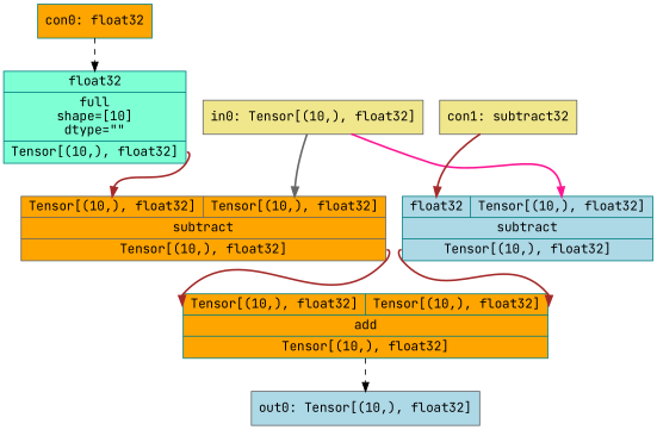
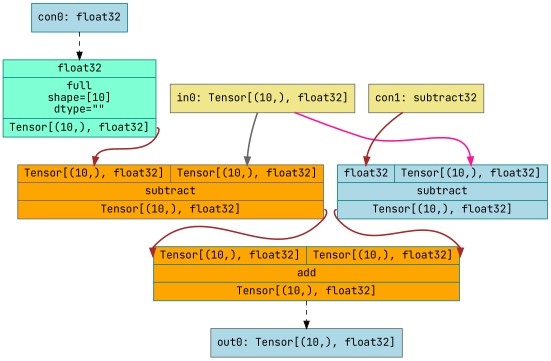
  digraph {
    fontname="JetBrains Mono"
    node [color=teal fillcolor=orange fontname="JetBrains Mono" shape=record style=filled]
    edge [color=brown fontname="JetBrains Mono" headport=i0 style=bold]
-   n1 [label="con0: float32"]
+   n1 [fillcolor=lightblue label="con0: float32"]
    n2 [fillcolor=aquamarine label="{{<i0>float32}|full\nshape=[10]\ndtype=\"\"|{<o0>Tensor[(10,), float32]}}"]
    n3 [color=gray40 label="{{<i0>Tensor[(10,), float32]|<i1>Tensor[(10,), float32]}|subtract\n|{<o0>Tensor[(10,), float32]}}"]
    n4 [label="{{<i0>Tensor[(10,), float32]|<i1>Tensor[(10,), float32]}|add\n|{<o0>Tensor[(10,), float32]}}"]
    n5 [color=gray40 fillcolor=khaki label="in0: Tensor[(10,), float32]"]
    n6 [fillcolor=lightblue label="{{<i0>float32|<i1>Tensor[(10,), float32]}|subtract\n|{<o0>Tensor[(10,), float32]}}"]
    n7 [color=gray40 fillcolor=lightblue label="out0: Tensor[(10,), float32]"]
    n8 [color=gray40 fillcolor=khaki label="con1: subtract32"]
    n1 -> n2 [color=black style=dashed]
    n2 -> n3 [tailport=o0]
    n3 -> n4 [tailport=o0]
    n4 -> n7 [color=black style=dashed tailport=o0]
    n5 -> n3 [color=gray40 headport=i1]
    n5 -> n6 [color=deeppink headport=i1]
    n6 -> n4 [headport=i1 tailport=o0]
    n8 -> n6
  }
